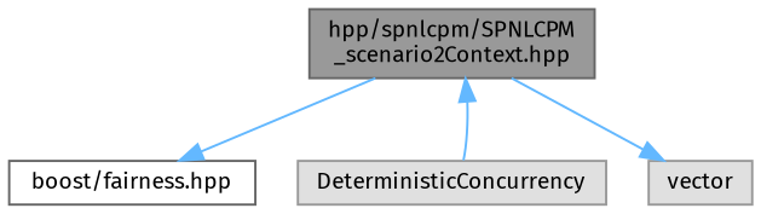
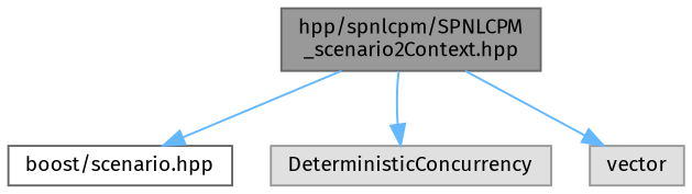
  digraph {
    fontname="Fira Sans"
    node [color=grey60 fillcolor="#E0E0E0" fontname="Fira Sans" fontsize=10 shape=box style=filled]
    edge [color=steelblue1 fontname="Fira Sans" fontsize=10 labelfontname=Helvetica labelfontsize=10 style=solid]
    n1 [color=gray40 fillcolor=grey60 fontcolor=black height=0.2 label="hpp/spnlcpm/SPNLCPM\l_scenario2Context.hpp" width=0.4]
-   n2 [color=grey40 fillcolor=white height=0.2 label="boost/fairness.hpp" width=0.4]
+   n2 [color=grey40 fillcolor=white height=0.2 label="boost/scenario.hpp" width=0.4]
    n3 [height=0.2 label=DeterministicConcurrency width=0.4]
    n4 [height=0.2 label=vector width=0.4]
    n1 -> n2
-   n3 -> n1
+   n1 -> n3
    n1 -> n4
  }
